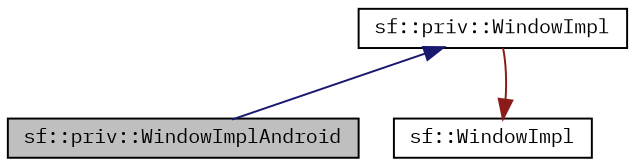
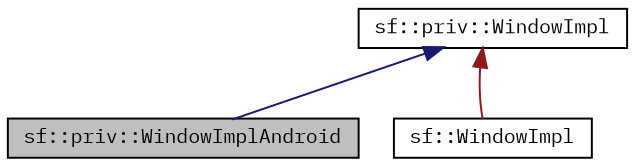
  digraph {
    fontname="IBM Plex Mono"
    node [color=black fillcolor=white fontname="IBM Plex Mono" fontsize=10 shape=record style=filled]
    edge [dir=back fontname="IBM Plex Mono" fontsize=10 labelfontname=Helvetica labelfontsize=10 style=solid]
    n1 [fillcolor=grey75 fontcolor=black height=0.2 label="sf::priv::WindowImplAndroid" width=0.4]
    n2 [height=0.2 label="sf::priv::WindowImpl" width=0.4]
    n3 [height=0.2 label="sf::WindowImpl" width=0.4]
    n2 -> n1 [color=midnightblue]
-   n3 -> n2 [color=firebrick4]
+   n2 -> n3 [color=firebrick4]
  }
